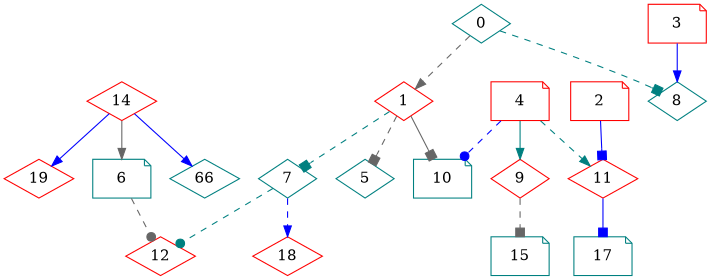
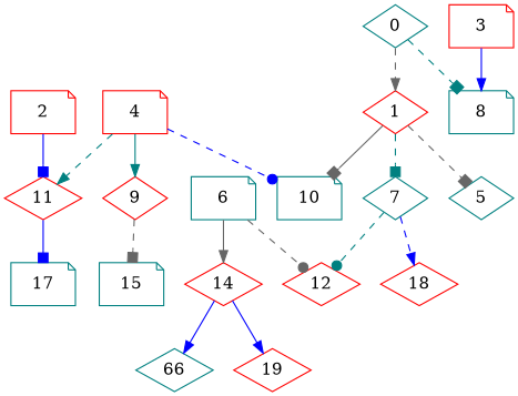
  digraph {
    node [color=red shape=diamond]
    edge [Label=1 arrowhead=normal color=blue style=dashed]
    7 [color=teal]
    1
    10 [color=teal shape=note]
    5 [color=teal]
    12
    18
    0 [color=teal]
-   8 [color=teal]
+   8 [color=teal shape=note]
    2 [shape=note]
    11
    17 [color=teal shape=note]
    4 [shape=note]
    9
    15 [color=teal shape=note]
    6 [color=teal shape=note]
    14
    n17 [color=teal label=66]
    19
    3 [shape=note]
    7 -> 12 [arrowhead=dot color=teal]
    7 -> 18
    1 -> 7 [arrowhead=box color=teal]
    1 -> 10 [arrowhead=box color=gray40 style=solid]
    1 -> 5 [Label=3 arrowhead=box color=gray40]
    0 -> 1 [Label=3 color=gray40]
    0 -> 8 [Label=3 arrowhead=box color=teal]
    2 -> 11 [arrowhead=box style=solid]
    11 -> 17 [arrowhead=box style=solid]
    4 -> 10 [arrowhead=dot]
    4 -> 11 [color=teal]
    4 -> 9 [Label=2 color=teal style=solid]
    9 -> 15 [Label=2 arrowhead=box color=gray40]
    6 -> 12 [arrowhead=dot color=gray40]
-   14 -> 6 [color=gray40 style=solid]
+   6 -> 14 [color=gray40 style=solid]
    14 -> n17 [Label=3 style=solid]
    14 -> 19 [Label=2 style=solid]
    3 -> 8 [Label=2 style=solid]
  }
